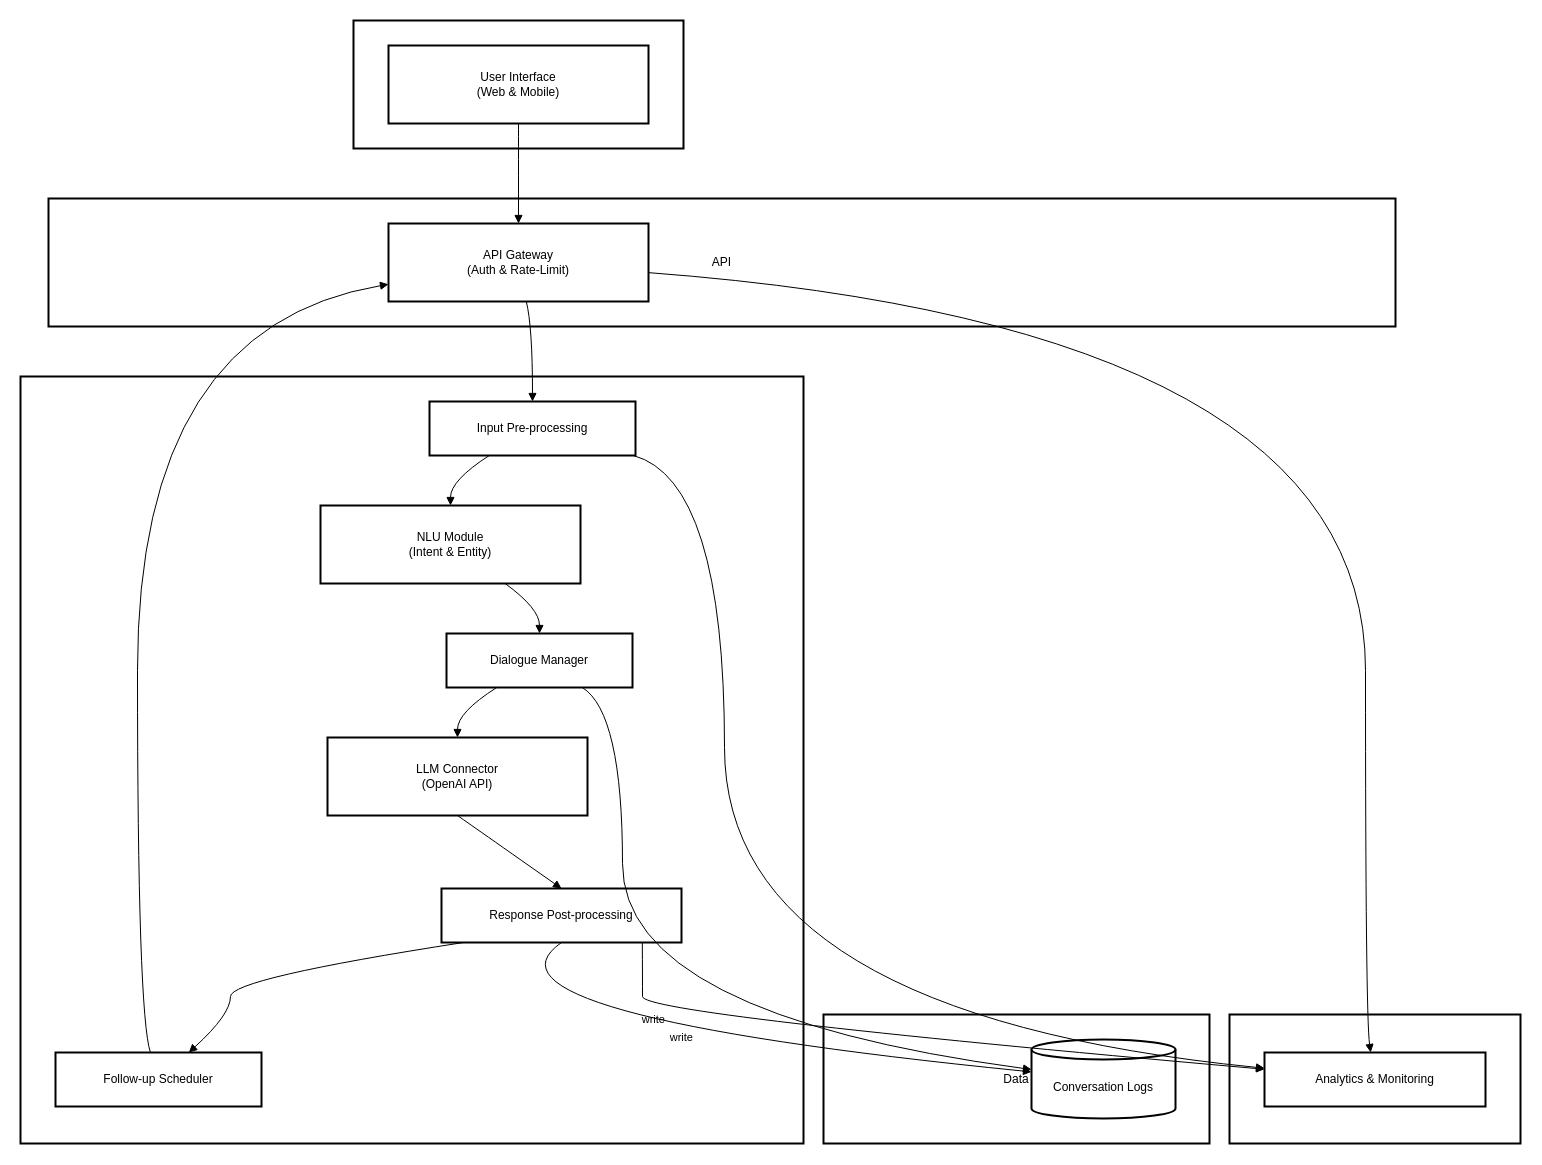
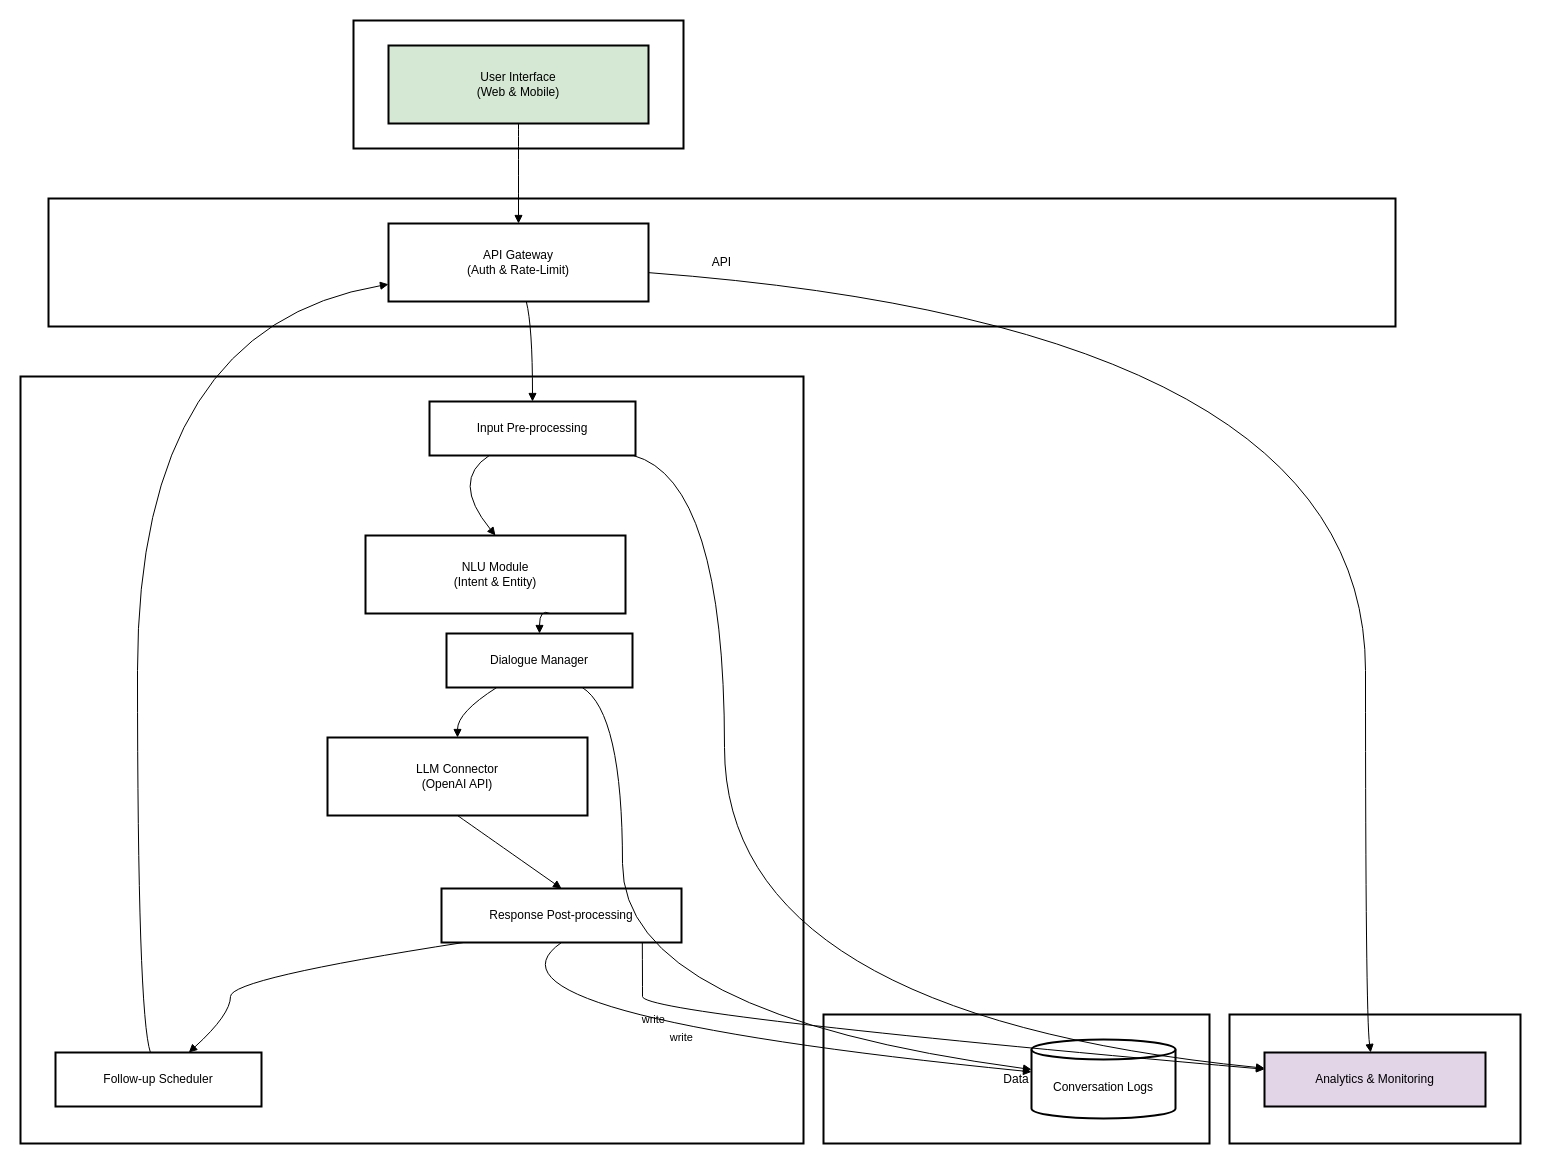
  <mxCell id="0" />
  <mxCell id="1" parent="0" />
  <mxCell id="2" value="Monitoring" style="whiteSpace=wrap;strokeWidth=2;" vertex="1" parent="1"><mxGeometry x="1229" y="1014" width="291" height="129" as="geometry" /></mxCell>
  <mxCell id="3" value="Data" style="whiteSpace=wrap;strokeWidth=2;" vertex="1" parent="1"><mxGeometry x="823" y="1014" width="386" height="129" as="geometry" /></mxCell>
  <mxCell id="4" value="Server" style="whiteSpace=wrap;strokeWidth=2;" vertex="1" parent="1"><mxGeometry x="20" y="376" width="783" height="767" as="geometry" /></mxCell>
  <mxCell id="5" value="API" style="whiteSpace=wrap;strokeWidth=2;" vertex="1" parent="1"><mxGeometry x="48" y="198" width="1347" height="128" as="geometry" /></mxCell>
  <mxCell id="6" value="Client" style="whiteSpace=wrap;strokeWidth=2;" vertex="1" parent="1"><mxGeometry x="353" y="20" width="330" height="128" as="geometry" /></mxCell>
- <mxCell id="7" value="User Interface&#10;(Web &amp; Mobile)" style="whiteSpace=wrap;strokeWidth=2;" vertex="1" parent="1"><mxGeometry x="388" y="45" width="260" height="78" as="geometry" /></mxCell>
+ <mxCell id="7" value="User Interface&#10;(Web &amp; Mobile)" style="whiteSpace=wrap;strokeWidth=2;fillColor=#d5e8d4;" vertex="1" parent="1"><mxGeometry x="388" y="45" width="260" height="78" as="geometry" /></mxCell>
  <mxCell id="8" value="API Gateway&#10;(Auth &amp; Rate-Limit)" style="whiteSpace=wrap;strokeWidth=2;" vertex="1" parent="1"><mxGeometry x="388" y="223" width="260" height="78" as="geometry" /></mxCell>
  <mxCell id="9" value="Input Pre-processing" style="whiteSpace=wrap;strokeWidth=2;" vertex="1" parent="1"><mxGeometry x="429" y="401" width="206" height="54" as="geometry" /></mxCell>
- <mxCell id="10" value="NLU Module&#10;(Intent &amp; Entity)" style="whiteSpace=wrap;strokeWidth=2;" vertex="1" parent="1"><mxGeometry x="320" y="505" width="260" height="78" as="geometry" /></mxCell>
+ <mxCell id="10" value="NLU Module&#10;(Intent &amp; Entity)" style="whiteSpace=wrap;strokeWidth=2;" vertex="1" parent="1"><mxGeometry x="365" y="535" width="260" height="78" as="geometry" /></mxCell>
  <mxCell id="11" value="Dialogue Manager" style="whiteSpace=wrap;strokeWidth=2;" vertex="1" parent="1"><mxGeometry x="446" y="633" width="186" height="54" as="geometry" /></mxCell>
  <mxCell id="12" value="LLM Connector&#10;(OpenAI API)" style="whiteSpace=wrap;strokeWidth=2;" vertex="1" parent="1"><mxGeometry x="327" y="737" width="260" height="78" as="geometry" /></mxCell>
  <mxCell id="13" value="Response Post-processing" style="whiteSpace=wrap;strokeWidth=2;" vertex="1" parent="1"><mxGeometry x="441" y="888" width="240" height="54" as="geometry" /></mxCell>
  <mxCell id="14" value="Follow-up Scheduler" style="whiteSpace=wrap;strokeWidth=2;" vertex="1" parent="1"><mxGeometry x="55" y="1052" width="206" height="54" as="geometry" /></mxCell>
  <mxCell id="15" value="Conversation Logs" style="shape=cylinder3;boundedLbl=1;backgroundOutline=1;size=10;strokeWidth=2;whiteSpace=wrap;" vertex="1" parent="1"><mxGeometry x="1031" y="1039" width="144" height="79" as="geometry" /></mxCell>
- <mxCell id="16" value="Analytics &amp; Monitoring" style="whiteSpace=wrap;strokeWidth=2;" vertex="1" parent="1"><mxGeometry x="1264" y="1052" width="221" height="54" as="geometry" /></mxCell>
+ <mxCell id="16" value="Analytics &amp; Monitoring" style="whiteSpace=wrap;strokeWidth=2;fillColor=#e1d5e7;" vertex="1" parent="1"><mxGeometry x="1264" y="1052" width="221" height="54" as="geometry" /></mxCell>
  <mxCell id="17" value="" style="curved=1;startArrow=none;endArrow=block;exitX=0.5;exitY=1;entryX=0.5;entryY=0;rounded=0;" edge="1" parent="1" source="7" target="8"><mxGeometry relative="1" as="geometry"><Array as="points" /></mxGeometry></mxCell>
  <mxCell id="18" value="" style="curved=1;startArrow=none;endArrow=block;exitX=0.53;exitY=1;entryX=0.5;entryY=0;rounded=0;" edge="1" parent="1" source="8" target="9"><mxGeometry relative="1" as="geometry"><Array as="points"><mxPoint x="532" y="326" /></Array></mxGeometry></mxCell>
  <mxCell id="19" value="" style="curved=1;startArrow=none;endArrow=block;exitX=0.29;exitY=1;entryX=0.5;entryY=0;rounded=0;" edge="1" parent="1" source="9" target="10"><mxGeometry relative="1" as="geometry"><Array as="points"><mxPoint x="450" y="480" /></Array></mxGeometry></mxCell>
  <mxCell id="20" value="" style="curved=1;startArrow=none;endArrow=block;exitX=0.71;exitY=1;entryX=0.5;entryY=0;rounded=0;" edge="1" parent="1" source="10" target="11"><mxGeometry relative="1" as="geometry"><Array as="points"><mxPoint x="539" y="608" /></Array></mxGeometry></mxCell>
  <mxCell id="21" value="" style="curved=1;startArrow=none;endArrow=block;exitX=0.27;exitY=1;entryX=0.5;entryY=0;rounded=0;" edge="1" parent="1" source="11" target="12"><mxGeometry relative="1" as="geometry"><Array as="points"><mxPoint x="457" y="712" /></Array></mxGeometry></mxCell>
  <mxCell id="22" value="" style="curved=1;startArrow=none;endArrow=block;exitX=0.5;exitY=1;entryX=0.5;entryY=-0.01;rounded=0;" edge="1" parent="1" source="12" target="13"><mxGeometry relative="1" as="geometry"><Array as="points" /></mxGeometry></mxCell>
  <mxCell id="23" value="" style="curved=1;startArrow=none;endArrow=block;exitX=0.1;exitY=0.99;entryX=0.65;entryY=-0.01;rounded=0;" edge="1" parent="1" source="13" target="14"><mxGeometry relative="1" as="geometry"><Array as="points"><mxPoint x="230" y="978" /><mxPoint x="230" y="1014" /></Array></mxGeometry></mxCell>
  <mxCell id="24" value="" style="curved=1;startArrow=none;endArrow=block;exitX=0.46;exitY=-0.01;entryX=0;entryY=0.78;rounded=0;" edge="1" parent="1" source="14" target="8"><mxGeometry relative="1" as="geometry"><Array as="points"><mxPoint x="137" y="1014" /><mxPoint x="137" y="326" /></Array></mxGeometry></mxCell>
  <mxCell id="25" value="write" style="curved=1;startArrow=none;endArrow=block;exitX=0.73;exitY=1;entryX=0;entryY=0.38;rounded=0;" edge="1" parent="1" source="11" target="15"><mxGeometry relative="1" as="geometry"><Array as="points"><mxPoint x="622" y="712" /><mxPoint x="622" y="1014" /></Array></mxGeometry></mxCell>
  <mxCell id="26" value="write" style="curved=1;startArrow=none;endArrow=block;exitX=0.5;exitY=0.99;entryX=0;entryY=0.41;rounded=0;" edge="1" parent="1" source="13" target="15"><mxGeometry relative="1" as="geometry"><Array as="points"><mxPoint x="457" y="1014" /></Array></mxGeometry></mxCell>
  <mxCell id="27" value="" style="curved=1;startArrow=none;endArrow=block;exitX=1;exitY=0.63;entryX=0.48;entryY=-0.01;rounded=0;" edge="1" parent="1" source="8" target="16"><mxGeometry relative="1" as="geometry"><Array as="points"><mxPoint x="1365" y="326" /><mxPoint x="1365" y="1014" /></Array></mxGeometry></mxCell>
  <mxCell id="28" value="" style="curved=1;startArrow=none;endArrow=block;exitX=0.99;exitY=1;entryX=0;entryY=0.29;rounded=0;" edge="1" parent="1" source="9" target="16"><mxGeometry relative="1" as="geometry"><Array as="points"><mxPoint x="724" y="480" /><mxPoint x="724" y="1014" /></Array></mxGeometry></mxCell>
  <mxCell id="29" value="" style="curved=1;startArrow=none;endArrow=block;exitX=0.83;exitY=0.99;entryX=0;entryY=0.31;rounded=0;" edge="1" parent="1" source="13" target="16"><mxGeometry relative="1" as="geometry"><Array as="points"><mxPoint x="642" y="978" /><mxPoint x="642" y="1014" /></Array></mxGeometry></mxCell>
